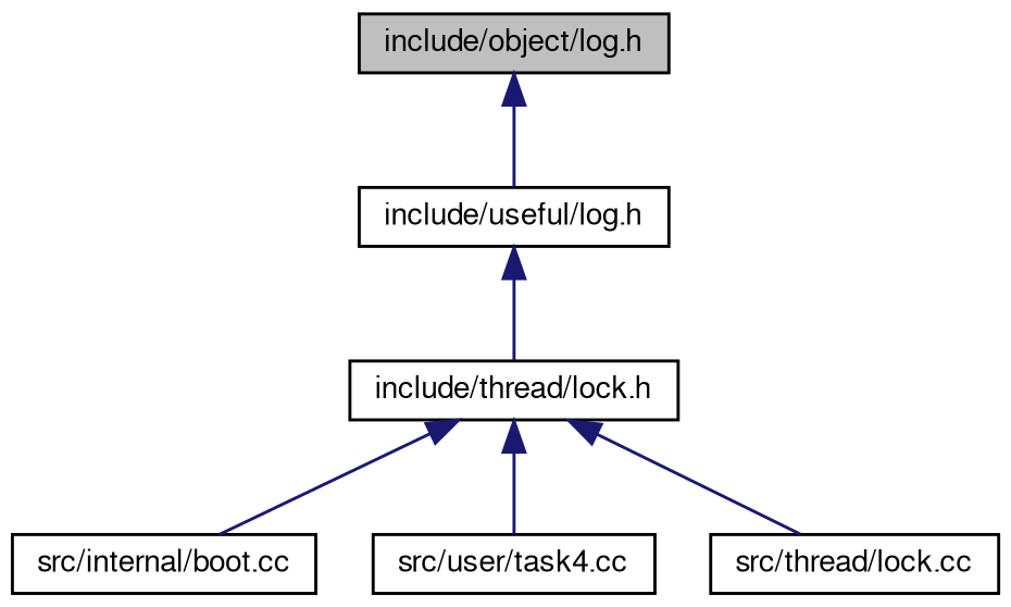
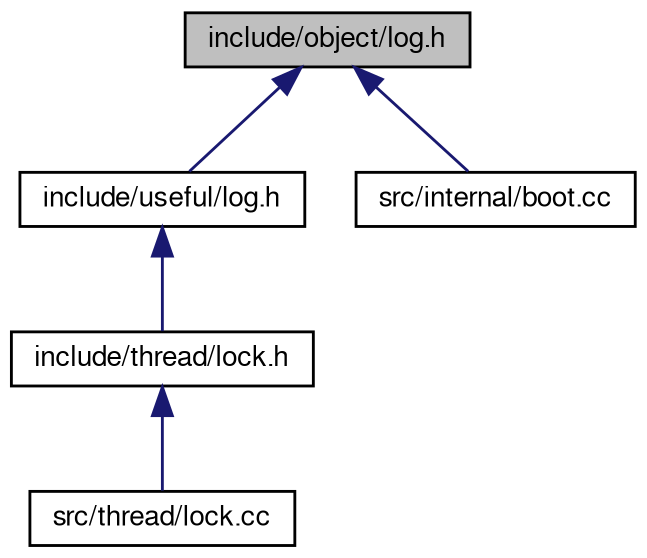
  digraph {
    node [color=black fontname=FreeSans fontsize=10 shape=record]
    edge [color=midnightblue dir=back fontname=FreeSans fontsize=10 labelfontname=FreeSans labelfontsize=10 style=solid]
    n1 [fillcolor=grey75 fontcolor=black height=0.2 label="include/object/log.h" style=filled width=0.4]
    n2 [height=0.2 label="include/useful/log.h" width=0.4]
    n3 [height=0.2 label="src/internal/boot.cc" width=0.4]
    n4 [height=0.2 label="include/thread/lock.h" width=0.4]
-   n5 [height=0.2 label="src/user/task4.cc" width=0.4]
    n6 [height=0.2 label="src/thread/lock.cc" width=0.4]
    n1 -> n2
-   n4 -> n3
+   n1 -> n3
    n2 -> n4
-   n4 -> n5
    n4 -> n6
  }
